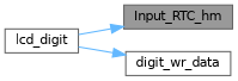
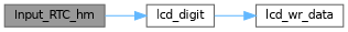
  digraph {
    rankdir=LR
    node [color=grey40 fillcolor=white fontname=Helvetica fontsize=10 shape=box style=filled]
    edge [color=steelblue1 fontname=Helvetica fontsize=10 labelfontname=Helvetica labelfontsize=10 style=solid]
    n1 [color=gray40 fillcolor=grey60 fontcolor=black height=0.2 label=Input_RTC_hm width=0.4]
    n2 [height=0.2 label=lcd_digit width=0.4]
-   n3 [height=0.2 label=digit_wr_data width=0.4]
-   n2 -> n1
+   n3 [height=0.2 label=lcd_wr_data width=0.4]
+   n1 -> n2
    n2 -> n3
  }
